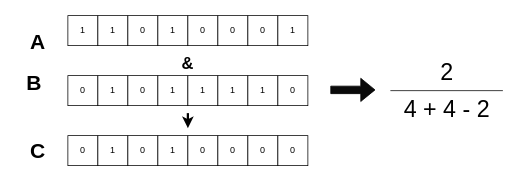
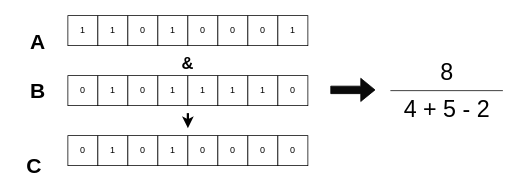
  <mxCell id="0" />
  <mxCell id="1" parent="0" />
  <mxCell id="2" value="1" style="rounded=0;whiteSpace=wrap;html=1;" parent="1" vertex="1"><mxGeometry x="90" y="20" width="40" height="40" as="geometry" /></mxCell>
  <mxCell id="3" value="1" style="rounded=0;whiteSpace=wrap;html=1;" parent="1" vertex="1"><mxGeometry x="130" y="20" width="40" height="40" as="geometry" /></mxCell>
  <mxCell id="4" value="0" style="rounded=0;whiteSpace=wrap;html=1;" parent="1" vertex="1"><mxGeometry x="170" y="20" width="40" height="40" as="geometry" /></mxCell>
  <mxCell id="5" value="1" style="rounded=0;whiteSpace=wrap;html=1;" parent="1" vertex="1"><mxGeometry x="210" y="20" width="40" height="40" as="geometry" /></mxCell>
  <mxCell id="6" value="0" style="rounded=0;whiteSpace=wrap;html=1;" parent="1" vertex="1"><mxGeometry x="250" y="20" width="40" height="40" as="geometry" /></mxCell>
  <mxCell id="7" value="0" style="rounded=0;whiteSpace=wrap;html=1;" parent="1" vertex="1"><mxGeometry x="290" y="20" width="40" height="40" as="geometry" /></mxCell>
  <mxCell id="8" value="0" style="rounded=0;whiteSpace=wrap;html=1;" parent="1" vertex="1"><mxGeometry x="330" y="20" width="40" height="40" as="geometry" /></mxCell>
  <mxCell id="9" value="1" style="rounded=0;whiteSpace=wrap;html=1;" parent="1" vertex="1"><mxGeometry x="370" y="20" width="40" height="40" as="geometry" /></mxCell>
  <mxCell id="10" value="0" style="rounded=0;whiteSpace=wrap;html=1;" parent="1" vertex="1"><mxGeometry x="90" y="100" width="40" height="40" as="geometry" /></mxCell>
  <mxCell id="11" value="1" style="rounded=0;whiteSpace=wrap;html=1;" parent="1" vertex="1"><mxGeometry x="130" y="100" width="40" height="40" as="geometry" /></mxCell>
  <mxCell id="12" value="0" style="rounded=0;whiteSpace=wrap;html=1;" parent="1" vertex="1"><mxGeometry x="170" y="100" width="40" height="40" as="geometry" /></mxCell>
  <mxCell id="13" value="1" style="rounded=0;whiteSpace=wrap;html=1;" parent="1" vertex="1"><mxGeometry x="210" y="100" width="40" height="40" as="geometry" /></mxCell>
  <mxCell id="14" value="1" style="rounded=0;whiteSpace=wrap;html=1;" parent="1" vertex="1"><mxGeometry x="250" y="100" width="40" height="40" as="geometry" /></mxCell>
  <mxCell id="15" value="1" style="rounded=0;whiteSpace=wrap;html=1;" parent="1" vertex="1"><mxGeometry x="290" y="100" width="40" height="40" as="geometry" /></mxCell>
  <mxCell id="16" value="1" style="rounded=0;whiteSpace=wrap;html=1;" parent="1" vertex="1"><mxGeometry x="330" y="100" width="40" height="40" as="geometry" /></mxCell>
  <mxCell id="17" value="0" style="rounded=0;whiteSpace=wrap;html=1;" parent="1" vertex="1"><mxGeometry x="370" y="100" width="40" height="40" as="geometry" /></mxCell>
  <mxCell id="18" value="0" style="rounded=0;whiteSpace=wrap;html=1;" parent="1" vertex="1"><mxGeometry x="90" y="180" width="40" height="40" as="geometry" /></mxCell>
  <mxCell id="19" value="1" style="rounded=0;whiteSpace=wrap;html=1;" parent="1" vertex="1"><mxGeometry x="130" y="180" width="40" height="40" as="geometry" /></mxCell>
  <mxCell id="20" value="0" style="rounded=0;whiteSpace=wrap;html=1;" parent="1" vertex="1"><mxGeometry x="170" y="180" width="40" height="40" as="geometry" /></mxCell>
  <mxCell id="21" value="1" style="rounded=0;whiteSpace=wrap;html=1;" parent="1" vertex="1"><mxGeometry x="210" y="180" width="40" height="40" as="geometry" /></mxCell>
  <mxCell id="22" value="0" style="rounded=0;whiteSpace=wrap;html=1;" parent="1" vertex="1"><mxGeometry x="250" y="180" width="40" height="40" as="geometry" /></mxCell>
  <mxCell id="23" value="0" style="rounded=0;whiteSpace=wrap;html=1;" parent="1" vertex="1"><mxGeometry x="290" y="180" width="40" height="40" as="geometry" /></mxCell>
  <mxCell id="24" value="0" style="rounded=0;whiteSpace=wrap;html=1;" parent="1" vertex="1"><mxGeometry x="330" y="180" width="40" height="40" as="geometry" /></mxCell>
  <mxCell id="25" value="0" style="rounded=0;whiteSpace=wrap;html=1;" parent="1" vertex="1"><mxGeometry x="370" y="180" width="40" height="40" as="geometry" /></mxCell>
  <mxCell id="26" value="&lt;font style=&quot;font-size: 22px;&quot;&gt;&lt;b&gt;&amp;amp;&lt;/b&gt;&lt;/font&gt;" style="text;html=1;align=center;verticalAlign=middle;whiteSpace=wrap;rounded=0;" parent="1" vertex="1"><mxGeometry x="220" y="70" width="60" height="30" as="geometry" /></mxCell>
  <mxCell id="27" value="" style="endArrow=classic;html=1;rounded=0;strokeWidth=3;" parent="1" edge="1"><mxGeometry width="50" height="50" relative="1" as="geometry"><mxPoint x="250" y="150" as="sourcePoint" /><mxPoint x="250" y="170" as="targetPoint" /></mxGeometry></mxCell>
  <mxCell id="28" value="" style="shape=flexArrow;endArrow=classic;html=1;rounded=0;fillColor=#0A0A0A;" parent="1" edge="1"><mxGeometry width="50" height="50" relative="1" as="geometry"><mxPoint x="440" y="119" as="sourcePoint" /><mxPoint x="500" y="119" as="targetPoint" /></mxGeometry></mxCell>
- <mxCell id="29" value="&lt;font style=&quot;font-size: 31px;&quot;&gt;4 + 4 - 2&lt;/font&gt;" style="text;html=1;align=center;verticalAlign=middle;resizable=0;points=[];autosize=1;strokeColor=none;fillColor=none;" parent="1" vertex="1"><mxGeometry x="525" y="120" width="140" height="50" as="geometry" /></mxCell>
+ <mxCell id="29" value="&lt;font style=&quot;font-size: 31px;&quot;&gt;4 + 5 - 2&lt;/font&gt;" style="text;html=1;align=center;verticalAlign=middle;resizable=0;points=[];autosize=1;strokeColor=none;fillColor=none;" parent="1" vertex="1"><mxGeometry x="525" y="120" width="140" height="50" as="geometry" /></mxCell>
  <mxCell id="30" value="" style="endArrow=none;html=1;rounded=0;" parent="1" edge="1"><mxGeometry width="50" height="50" relative="1" as="geometry"><mxPoint x="520" y="120" as="sourcePoint" /><mxPoint x="670" y="120" as="targetPoint" /></mxGeometry></mxCell>
- <mxCell id="31" value="&lt;font style=&quot;font-size: 31px;&quot;&gt;2&lt;/font&gt;" style="text;html=1;align=center;verticalAlign=middle;whiteSpace=wrap;rounded=0;" parent="1" vertex="1"><mxGeometry x="542.5" y="80" width="105" height="30" as="geometry" /></mxCell>
+ <mxCell id="31" value="&lt;font style=&quot;font-size: 31px;&quot;&gt;8&lt;/font&gt;" style="text;html=1;align=center;verticalAlign=middle;whiteSpace=wrap;rounded=0;" parent="1" vertex="1"><mxGeometry x="542.5" y="80" width="105" height="30" as="geometry" /></mxCell>
  <mxCell id="32" value="&lt;b&gt;&lt;font style=&quot;font-size: 28px;&quot;&gt;A&lt;/font&gt;&lt;/b&gt;" style="text;html=1;align=center;verticalAlign=middle;whiteSpace=wrap;rounded=0;" vertex="1" parent="1"><mxGeometry x="20" y="40" width="60" height="30" as="geometry" /></mxCell>
- <mxCell id="33" value="&lt;b&gt;&lt;font style=&quot;font-size: 28px;&quot;&gt;B&lt;/font&gt;&lt;/b&gt;" style="text;html=1;align=center;verticalAlign=middle;whiteSpace=wrap;rounded=0;" vertex="1" parent="1"><mxGeometry x="15" y="95" width="60" height="30" as="geometry" /></mxCell>
- <mxCell id="34" value="&lt;b&gt;&lt;font style=&quot;font-size: 28px;&quot;&gt;C&lt;/font&gt;&lt;/b&gt;" style="text;html=1;align=center;verticalAlign=middle;whiteSpace=wrap;rounded=0;" vertex="1" parent="1"><mxGeometry x="20" y="185" width="60" height="30" as="geometry" /></mxCell>
+ <mxCell id="33" value="&lt;b&gt;&lt;font style=&quot;font-size: 28px;&quot;&gt;B&lt;/font&gt;&lt;/b&gt;" style="text;html=1;align=center;verticalAlign=middle;whiteSpace=wrap;rounded=0;" vertex="1" parent="1"><mxGeometry x="20" y="105" width="60" height="30" as="geometry" /></mxCell>
+ <mxCell id="34" value="&lt;b&gt;&lt;font style=&quot;font-size: 28px;&quot;&gt;C&lt;/font&gt;&lt;/b&gt;" style="text;html=1;align=center;verticalAlign=middle;whiteSpace=wrap;rounded=0;" vertex="1" parent="1"><mxGeometry x="15" y="205" width="60" height="30" as="geometry" /></mxCell>
